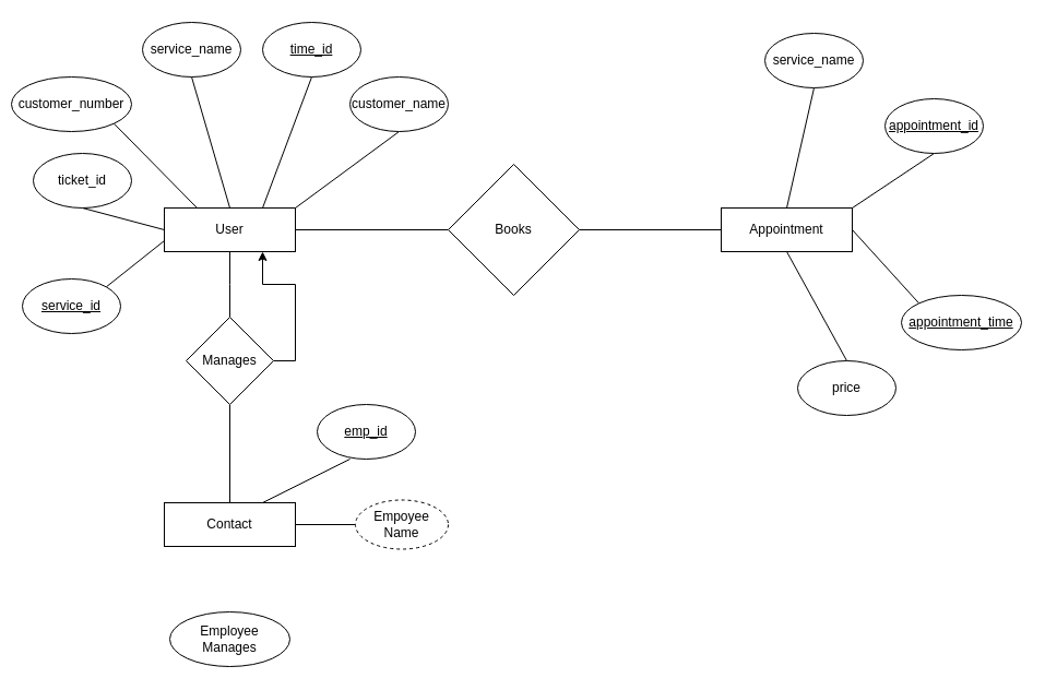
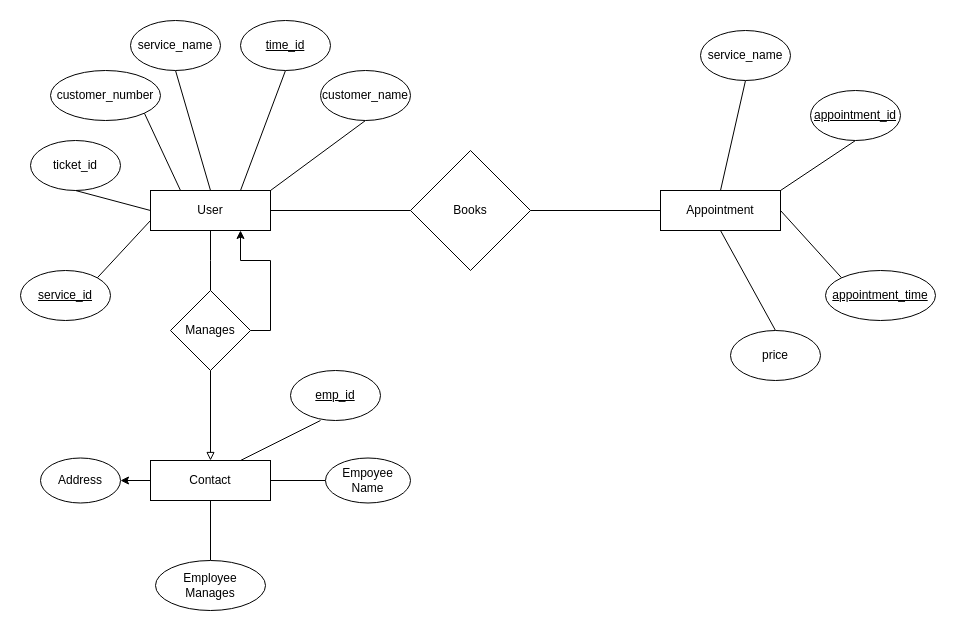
  <mxCell id="0" />
  <mxCell id="1" parent="0" />
  <mxCell id="2" style="edgeStyle=none;shape=connector;rounded=0;orthogonalLoop=1;jettySize=auto;html=1;exitX=1;exitY=0.5;exitDx=0;exitDy=0;entryX=0;entryY=0.5;entryDx=0;entryDy=0;labelBackgroundColor=default;strokeColor=default;fontFamily=Helvetica;fontSize=11;fontColor=default;endArrow=none;endFill=0;" parent="1" source="4" target="5" edge="1"><mxGeometry relative="1" as="geometry" /></mxCell>
  <mxCell id="3" value="" style="edgeStyle=orthogonalEdgeStyle;rounded=0;orthogonalLoop=1;jettySize=auto;html=1;endArrow=none;endFill=0;" edge="1" parent="1" source="4" target="30"><mxGeometry relative="1" as="geometry"><Array as="points"><mxPoint x="210" y="260" /><mxPoint x="210" y="260" /></Array></mxGeometry></mxCell>
  <mxCell id="4" value="User" style="rounded=0;whiteSpace=wrap;html=1;" parent="1" vertex="1"><mxGeometry x="150" y="190" width="120" height="40" as="geometry" /></mxCell>
  <mxCell id="5" value="Books" style="rhombus;whiteSpace=wrap;html=1;" parent="1" vertex="1"><mxGeometry x="410" y="150" width="120" height="120" as="geometry" /></mxCell>
  <mxCell id="6" value="Appointment" style="rounded=0;whiteSpace=wrap;html=1;" parent="1" vertex="1"><mxGeometry x="660" y="190" width="120" height="40" as="geometry" /></mxCell>
  <mxCell id="7" value="" style="endArrow=none;html=1;rounded=0;exitX=1;exitY=0.5;exitDx=0;exitDy=0;entryX=0;entryY=0.5;entryDx=0;entryDy=0;" parent="1" source="5" target="6" edge="1"><mxGeometry width="50" height="50" relative="1" as="geometry"><mxPoint x="450" y="209.5" as="sourcePoint" /><mxPoint x="660" y="209.5" as="targetPoint" /></mxGeometry></mxCell>
  <mxCell id="8" style="rounded=0;orthogonalLoop=1;jettySize=auto;html=1;exitX=0.5;exitY=1;exitDx=0;exitDy=0;entryX=0.5;entryY=0;entryDx=0;entryDy=0;endArrow=none;endFill=0;" parent="1" source="9" target="4" edge="1"><mxGeometry relative="1" as="geometry" /></mxCell>
  <mxCell id="9" value="service_name" style="ellipse;whiteSpace=wrap;html=1;" parent="1" vertex="1"><mxGeometry x="130" y="20" width="90" height="50" as="geometry" /></mxCell>
  <mxCell id="10" style="edgeStyle=none;shape=connector;rounded=0;orthogonalLoop=1;jettySize=auto;html=1;exitX=0.5;exitY=1;exitDx=0;exitDy=0;entryX=0.75;entryY=0;entryDx=0;entryDy=0;labelBackgroundColor=default;strokeColor=default;fontFamily=Helvetica;fontSize=11;fontColor=default;endArrow=none;endFill=0;" parent="1" source="11" target="4" edge="1"><mxGeometry relative="1" as="geometry" /></mxCell>
  <mxCell id="11" value="&lt;u&gt;time_id&lt;/u&gt;" style="ellipse;whiteSpace=wrap;html=1;" parent="1" vertex="1"><mxGeometry x="240" y="20" width="90" height="50" as="geometry" /></mxCell>
  <mxCell id="12" style="edgeStyle=none;shape=connector;rounded=0;orthogonalLoop=1;jettySize=auto;html=1;exitX=0.5;exitY=1;exitDx=0;exitDy=0;entryX=1;entryY=0;entryDx=0;entryDy=0;labelBackgroundColor=default;strokeColor=default;fontFamily=Helvetica;fontSize=11;fontColor=default;endArrow=none;endFill=0;" parent="1" source="13" target="4" edge="1"><mxGeometry relative="1" as="geometry" /></mxCell>
  <mxCell id="13" value="customer_name" style="ellipse;whiteSpace=wrap;html=1;" parent="1" vertex="1"><mxGeometry x="320" y="70" width="90" height="50" as="geometry" /></mxCell>
  <mxCell id="14" style="rounded=0;orthogonalLoop=1;jettySize=auto;html=1;exitX=1;exitY=1;exitDx=0;exitDy=0;entryX=0.25;entryY=0;entryDx=0;entryDy=0;endArrow=none;endFill=0;" parent="1" source="15" target="4" edge="1"><mxGeometry relative="1" as="geometry" /></mxCell>
- <mxCell id="15" value="customer_number" style="ellipse;whiteSpace=wrap;html=1;" parent="1" vertex="1"><mxGeometry x="10" y="70" width="110" height="50" as="geometry" /></mxCell>
+ <mxCell id="15" value="customer_number" style="ellipse;whiteSpace=wrap;html=1;" parent="1" vertex="1"><mxGeometry x="50" y="70" width="110" height="50" as="geometry" /></mxCell>
  <mxCell id="16" value="ticket_id" style="ellipse;whiteSpace=wrap;html=1;" parent="1" vertex="1"><mxGeometry x="30" y="140" width="90" height="50" as="geometry" /></mxCell>
  <mxCell id="17" value="" style="endArrow=none;html=1;rounded=0;exitX=0;exitY=0.5;exitDx=0;exitDy=0;entryX=0.5;entryY=1;entryDx=0;entryDy=0;" parent="1" source="4" target="16" edge="1"><mxGeometry width="50" height="50" relative="1" as="geometry"><mxPoint x="30" y="240" as="sourcePoint" /><mxPoint x="80" y="190" as="targetPoint" /></mxGeometry></mxCell>
  <mxCell id="18" style="edgeStyle=none;shape=connector;rounded=0;orthogonalLoop=1;jettySize=auto;html=1;exitX=1;exitY=0;exitDx=0;exitDy=0;entryX=0;entryY=0.75;entryDx=0;entryDy=0;labelBackgroundColor=default;strokeColor=default;fontFamily=Helvetica;fontSize=11;fontColor=default;endArrow=none;endFill=0;" parent="1" source="19" target="4" edge="1"><mxGeometry relative="1" as="geometry" /></mxCell>
- <mxCell id="19" value="&lt;u&gt;service_id&lt;/u&gt;" style="ellipse;whiteSpace=wrap;html=1;" parent="1" vertex="1"><mxGeometry x="20" y="255" width="90" height="50" as="geometry" /></mxCell>
+ <mxCell id="19" value="&lt;u&gt;service_id&lt;/u&gt;" style="ellipse;whiteSpace=wrap;html=1;" parent="1" vertex="1"><mxGeometry x="20" y="270" width="90" height="50" as="geometry" /></mxCell>
  <mxCell id="20" style="edgeStyle=none;shape=connector;rounded=0;orthogonalLoop=1;jettySize=auto;html=1;exitX=0.5;exitY=1;exitDx=0;exitDy=0;entryX=0.5;entryY=0;entryDx=0;entryDy=0;labelBackgroundColor=default;strokeColor=default;fontFamily=Helvetica;fontSize=11;fontColor=default;endArrow=none;endFill=0;" parent="1" source="21" target="6" edge="1"><mxGeometry relative="1" as="geometry" /></mxCell>
  <mxCell id="21" value="service_name" style="ellipse;whiteSpace=wrap;html=1;" parent="1" vertex="1"><mxGeometry x="700" y="30" width="90" height="50" as="geometry" /></mxCell>
  <mxCell id="22" style="edgeStyle=none;shape=connector;rounded=0;orthogonalLoop=1;jettySize=auto;html=1;exitX=0.5;exitY=1;exitDx=0;exitDy=0;entryX=1;entryY=0;entryDx=0;entryDy=0;labelBackgroundColor=default;strokeColor=default;fontFamily=Helvetica;fontSize=11;fontColor=default;endArrow=none;endFill=0;" parent="1" source="23" target="6" edge="1"><mxGeometry relative="1" as="geometry" /></mxCell>
  <mxCell id="23" value="&lt;u&gt;appointment_id&lt;/u&gt;" style="ellipse;whiteSpace=wrap;html=1;" parent="1" vertex="1"><mxGeometry x="810" y="90" width="90" height="50" as="geometry" /></mxCell>
  <mxCell id="24" style="edgeStyle=none;shape=connector;rounded=0;orthogonalLoop=1;jettySize=auto;html=1;exitX=0;exitY=0;exitDx=0;exitDy=0;entryX=1;entryY=0.5;entryDx=0;entryDy=0;labelBackgroundColor=default;strokeColor=default;fontFamily=Helvetica;fontSize=11;fontColor=default;endArrow=none;endFill=0;" parent="1" source="25" target="6" edge="1"><mxGeometry relative="1" as="geometry" /></mxCell>
  <mxCell id="25" value="&lt;u&gt;appointment_time&lt;/u&gt;" style="ellipse;whiteSpace=wrap;html=1;" parent="1" vertex="1"><mxGeometry x="825" y="270" width="110" height="50" as="geometry" /></mxCell>
  <mxCell id="26" style="edgeStyle=none;shape=connector;rounded=0;orthogonalLoop=1;jettySize=auto;html=1;exitX=0.5;exitY=0;exitDx=0;exitDy=0;entryX=0.5;entryY=1;entryDx=0;entryDy=0;labelBackgroundColor=default;strokeColor=default;fontFamily=Helvetica;fontSize=11;fontColor=default;endArrow=none;endFill=0;" parent="1" source="27" target="6" edge="1"><mxGeometry relative="1" as="geometry" /></mxCell>
  <mxCell id="27" value="price" style="ellipse;whiteSpace=wrap;html=1;" parent="1" vertex="1"><mxGeometry x="730" y="330" width="90" height="50" as="geometry" /></mxCell>
  <mxCell id="28" style="edgeStyle=orthogonalEdgeStyle;rounded=0;orthogonalLoop=1;jettySize=auto;html=1;exitX=1;exitY=0.5;exitDx=0;exitDy=0;entryX=0.75;entryY=1;entryDx=0;entryDy=0;" edge="1" parent="1" source="30" target="4"><mxGeometry relative="1" as="geometry" /></mxCell>
- <mxCell id="29" value="" style="edgeStyle=orthogonalEdgeStyle;rounded=0;orthogonalLoop=1;jettySize=auto;html=1;endArrow=none;endFill=0;" edge="1" parent="1" source="30" target="34"><mxGeometry relative="1" as="geometry" /></mxCell>
+ <mxCell id="29" value="" style="edgeStyle=orthogonalEdgeStyle;rounded=0;orthogonalLoop=1;jettySize=auto;html=1;endArrow=block;endFill=0;" edge="1" parent="1" source="30" target="34"><mxGeometry relative="1" as="geometry" /></mxCell>
  <mxCell id="30" value="Manages" style="rhombus;whiteSpace=wrap;html=1;rounded=0;" vertex="1" parent="1"><mxGeometry x="170" y="290" width="80" height="80" as="geometry" /></mxCell>
  <mxCell id="31" value="" style="edgeStyle=orthogonalEdgeStyle;rounded=0;orthogonalLoop=1;jettySize=auto;html=1;endArrow=none;endFill=0;" edge="1" parent="1" source="34" target="37"><mxGeometry relative="1" as="geometry" /></mxCell>
+ <mxCell id="32" value="" style="edgeStyle=orthogonalEdgeStyle;rounded=0;orthogonalLoop=1;jettySize=auto;html=1;endArrow=none;endFill=0;" edge="1" parent="1" source="34" target="38"><mxGeometry relative="1" as="geometry" /></mxCell>
+ <mxCell id="33" value="" style="edgeStyle=orthogonalEdgeStyle;rounded=0;orthogonalLoop=1;jettySize=auto;html=1;" edge="1" parent="1" source="34" target="39"><mxGeometry relative="1" as="geometry" /></mxCell>
  <mxCell id="34" value="Contact" style="whiteSpace=wrap;html=1;rounded=0;" vertex="1" parent="1"><mxGeometry x="150" y="460" width="120" height="40" as="geometry" /></mxCell>
  <mxCell id="35" style="edgeStyle=none;shape=connector;rounded=0;orthogonalLoop=1;jettySize=auto;html=1;entryX=0.75;entryY=0;entryDx=0;entryDy=0;labelBackgroundColor=default;strokeColor=default;fontFamily=Helvetica;fontSize=11;fontColor=default;endArrow=none;endFill=0;" edge="1" parent="1" target="34"><mxGeometry relative="1" as="geometry"><mxPoint x="320" y="420" as="sourcePoint" /><mxPoint x="280" y="200" as="targetPoint" /><Array as="points" /></mxGeometry></mxCell>
  <mxCell id="36" value="&lt;u&gt;emp_id&lt;/u&gt;" style="ellipse;whiteSpace=wrap;html=1;" vertex="1" parent="1"><mxGeometry x="290" y="370" width="90" height="50" as="geometry" /></mxCell>
- <mxCell id="37" value="Emp&lt;span style=&quot;background-color: initial;&quot;&gt;oyee&lt;/span&gt;&lt;div&gt;&lt;div&gt;Name&lt;/div&gt;&lt;/div&gt;" style="ellipse;whiteSpace=wrap;html=1;rounded=0;dashed=1;" vertex="1" parent="1"><mxGeometry x="325" y="457.5" width="85" height="45" as="geometry" /></mxCell>
+ <mxCell id="37" value="Emp&lt;span style=&quot;background-color: initial;&quot;&gt;oyee&lt;/span&gt;&lt;div&gt;&lt;div&gt;Name&lt;/div&gt;&lt;/div&gt;" style="ellipse;whiteSpace=wrap;html=1;rounded=0;" vertex="1" parent="1"><mxGeometry x="325" y="457.5" width="85" height="45" as="geometry" /></mxCell>
  <mxCell id="38" value="Employee&lt;div&gt;Manages&lt;/div&gt;" style="ellipse;whiteSpace=wrap;html=1;rounded=0;" vertex="1" parent="1"><mxGeometry x="155" y="560" width="110" height="50" as="geometry" /></mxCell>
+ <mxCell id="39" value="Address" style="ellipse;whiteSpace=wrap;html=1;rounded=0;" vertex="1" parent="1"><mxGeometry y="457.5" width="80" height="45" as="geometry" x="40" /></mxCell>
